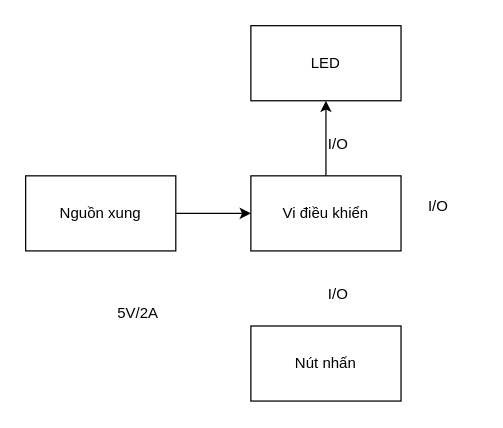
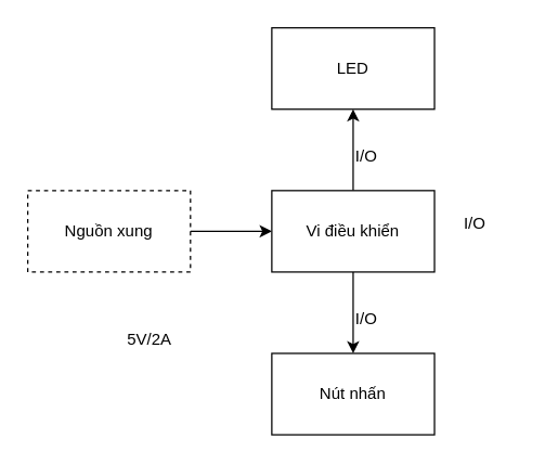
  <mxCell id="0" />
  <mxCell id="1" parent="0" />
  <mxCell id="2" value="" style="edgeStyle=orthogonalEdgeStyle;rounded=0;orthogonalLoop=1;jettySize=auto;html=1;" edge="1" parent="1" source="3" target="6"><mxGeometry relative="1" as="geometry" /></mxCell>
- <mxCell id="3" value="Nguồn xung" style="rounded=0;whiteSpace=wrap;html=1;" vertex="1" parent="1"><mxGeometry x="20" y="140" width="120" height="60" as="geometry" /></mxCell>
+ <mxCell id="3" value="Nguồn xung" style="rounded=0;whiteSpace=wrap;html=1;dashed=1;" vertex="1" parent="1"><mxGeometry x="20" y="140" width="120" height="60" as="geometry" /></mxCell>
  <mxCell id="4" value="" style="edgeStyle=orthogonalEdgeStyle;rounded=0;orthogonalLoop=1;jettySize=auto;html=1;" edge="1" parent="1" source="6" target="7"><mxGeometry relative="1" as="geometry" /></mxCell>
+ <mxCell id="5" value="" style="edgeStyle=orthogonalEdgeStyle;rounded=0;orthogonalLoop=1;jettySize=auto;html=1;" edge="1" parent="1" source="6" target="10"><mxGeometry relative="1" as="geometry" /></mxCell>
  <mxCell id="6" value="Vi điều khiển" style="rounded=0;whiteSpace=wrap;html=1;" vertex="1" parent="1"><mxGeometry x="200" y="140" width="120" height="60" as="geometry" /></mxCell>
  <mxCell id="7" value="LED" style="rounded=0;whiteSpace=wrap;html=1;" vertex="1" parent="1"><mxGeometry x="200" y="20" width="120" height="60" as="geometry" /></mxCell>
  <mxCell id="8" value="5V/2A" style="text;html=1;strokeColor=none;fillColor=none;align=center;verticalAlign=middle;whiteSpace=wrap;rounded=0;" vertex="1" parent="1"><mxGeometry x="80" y="235" width="60" height="30" as="geometry" /></mxCell>
  <mxCell id="9" value="I/O" style="text;html=1;strokeColor=none;fillColor=none;align=center;verticalAlign=middle;whiteSpace=wrap;rounded=0;" vertex="1" parent="1"><mxGeometry x="240" y="100" width="60" height="30" as="geometry" /></mxCell>
  <mxCell id="10" value="Nút nhấn" style="rounded=0;whiteSpace=wrap;html=1;" vertex="1" parent="1"><mxGeometry x="200" y="260" width="120" height="60" as="geometry" /></mxCell>
  <mxCell id="11" value="I/O" style="text;html=1;strokeColor=none;fillColor=none;align=center;verticalAlign=middle;whiteSpace=wrap;rounded=0;" vertex="1" parent="1"><mxGeometry x="240" y="220" width="60" height="30" as="geometry" /></mxCell>
  <mxCell id="12" value="I/O" style="text;html=1;strokeColor=none;fillColor=none;align=center;verticalAlign=middle;whiteSpace=wrap;rounded=0;" vertex="1" parent="1"><mxGeometry x="320" y="150" width="60" height="30" as="geometry" /></mxCell>
